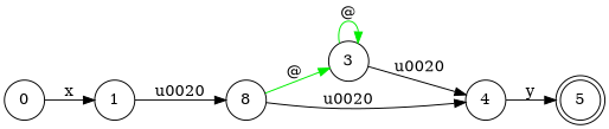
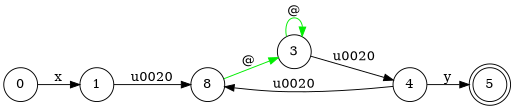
  digraph {
    rankdir=LR
    node [shape=circle]
    0
    1
    n3 [label=8]
    3
    4
    5 [shape=doublecircle]
    0 -> 1 [label=x]
    1 -> n3 [label="\u0020"]
    n3 -> 3 [color=green2 label="@"]
-   n3 -> 4 [label="\u0020"]
+   4 -> n3 [label="\u0020"]
    3 -> 3 [color=green2 label="@"]
    3 -> 4 [label="\u0020"]
    4 -> 5 [label=y]
  }
